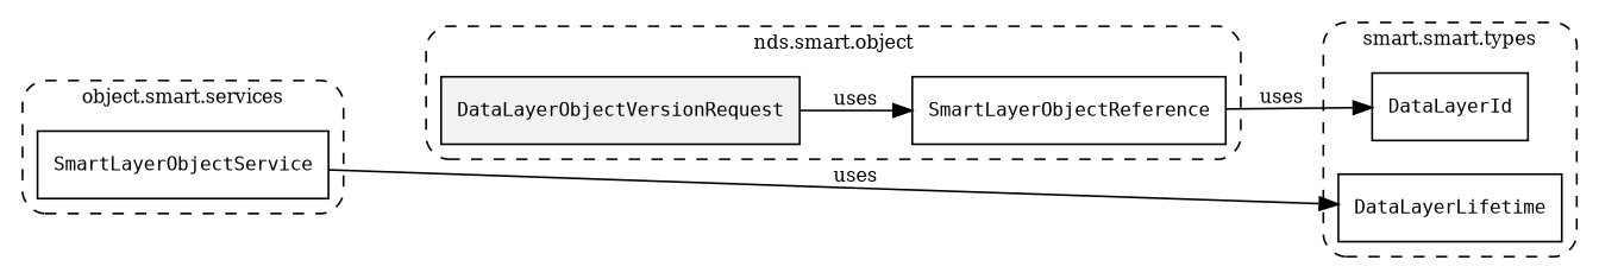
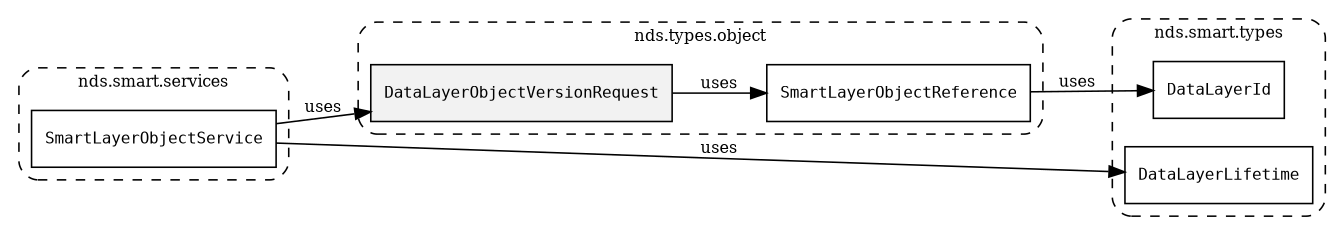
  digraph {
    fontsize=10
    rankdir=LR
    node [fontsize=10 shape=box]
    edge [fontsize=10]
    n1 [fillcolor="#0000000D" label=<<font face="monospace"><table align="center" border="0" cellspacing="0" cellpadding="0"><tr><td href="../../../content/packages/nds.smart.object.html#Structure-DataLayerObjectVersionRequest" title="Structure defined in nds.smart.object">DataLayerObjectVersionRequest</td></tr></table></font>> style=filled]
    n2 [label=<<font face="monospace"><table align="center" border="0" cellspacing="0" cellpadding="0"><tr><td href="../../../content/packages/nds.smart.object.html#Structure-SmartLayerObjectReference" title="Structure defined in nds.smart.object">SmartLayerObjectReference</td></tr></table></font>>]
    n3 [label=<<font face="monospace"><table align="center" border="0" cellspacing="0" cellpadding="0"><tr><td href="../../../content/packages/nds.smart.types.html#Subtype-DataLayerId" title="Subtype defined in nds.smart.types">DataLayerId</td></tr></table></font>>]
    n4 [label=<<font face="monospace"><table align="center" border="0" cellspacing="0" cellpadding="0"><tr><td href="../../../content/packages/nds.smart.types.html#Structure-DataLayerLifetime" title="Structure defined in nds.smart.types">DataLayerLifetime</td></tr></table></font>>]
    n5 [label=<<font face="monospace"><table align="center" border="0" cellspacing="0" cellpadding="0"><tr><td href="../../../content/packages/nds.smart.services.html#Service-SmartLayerObjectService" title="Service defined in nds.smart.services">SmartLayerObjectService</td></tr></table></font>>]
    subgraph cluster_1 {
-     label="nds.smart.object"
+     label="nds.types.object"
      style="dashed, rounded"
      n1
      n2
    }
    subgraph cluster_2 {
-     label="smart.smart.types"
+     label="nds.smart.types"
      style="dashed, rounded"
      n3
      n4
    }
    subgraph cluster_3 {
-     label="object.smart.services"
+     label="nds.smart.services"
      style="dashed, rounded"
      n5
    }
    n1 -> n2 [label=uses]
    n2 -> n3 [label=uses]
+   n5 -> n1 [label=uses]
    n5 -> n4 [label=uses]
  }
